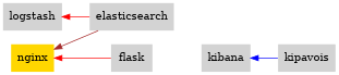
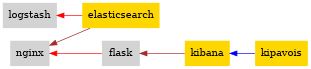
  digraph {
    rankdir=RL
    node [fillcolor=lightgrey shape=none style=filled]
    edge [color=red]
-   elasticsearch
+   elasticsearch [fillcolor=gold]
    logstash
-   nginx [fillcolor=gold]
-   kibana
-   kipavois
+   nginx
+   kibana [fillcolor=gold]
+   kipavois [fillcolor=gold]
    flask
    elasticsearch -> logstash
    elasticsearch -> nginx [color=brown]
+   kibana -> flask [color=brown]
    kipavois -> kibana [color=blue]
    flask -> nginx
  }
